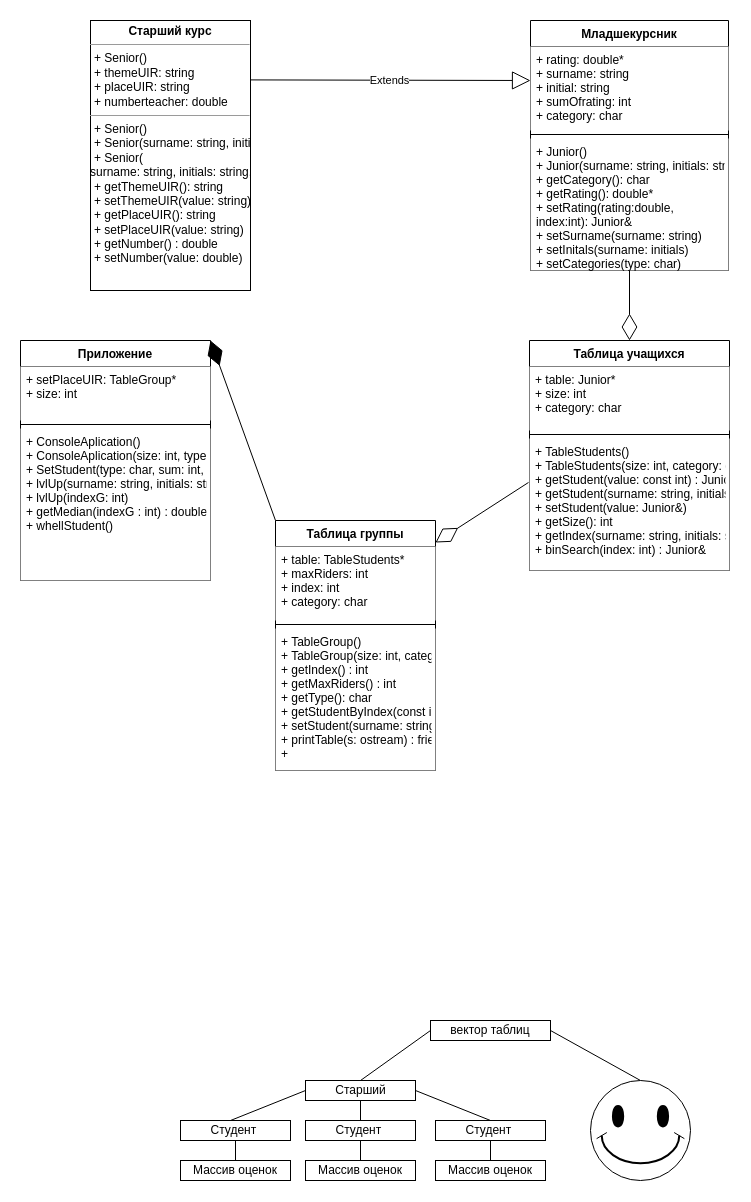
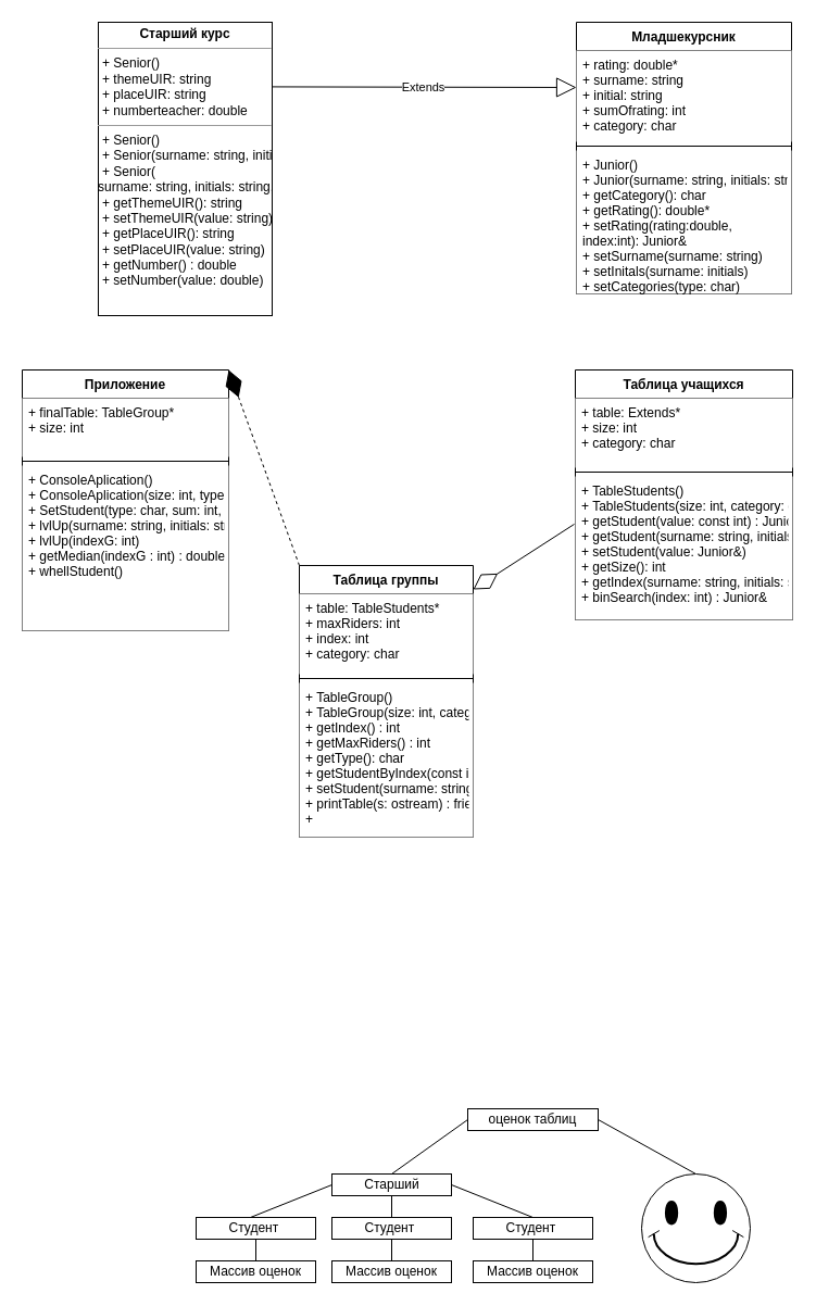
  <mxCell id="0" />
  <mxCell id="1" parent="0" />
- <mxCell id="2" value="вектор таблиц" style="rounded=0;whiteSpace=wrap;html=1;align=center;" parent="1" vertex="1"><mxGeometry x="430" y="1020" width="120" height="20" as="geometry" /></mxCell>
+ <mxCell id="2" value="оценок таблиц" style="rounded=0;whiteSpace=wrap;html=1;align=center;" parent="1" vertex="1"><mxGeometry x="430" y="1020" width="120" height="20" as="geometry" /></mxCell>
  <mxCell id="3" value="Старший&lt;br&gt;" style="html=1;align=center;" parent="1" vertex="1"><mxGeometry x="305" y="1080" width="110" height="20" as="geometry" /></mxCell>
  <mxCell id="4" value="Студент&amp;nbsp;" style="rounded=0;whiteSpace=wrap;html=1;align=center;" parent="1" vertex="1"><mxGeometry x="305" y="1120" width="110" height="20" as="geometry" /></mxCell>
  <mxCell id="5" value="" style="shape=crossbar;whiteSpace=wrap;html=1;rounded=1;direction=south;align=center;" parent="1" vertex="1"><mxGeometry x="350" y="1100" width="20" height="20" as="geometry" /></mxCell>
  <mxCell id="6" value="Студент&amp;nbsp;" style="rounded=0;whiteSpace=wrap;html=1;align=center;" parent="1" vertex="1"><mxGeometry x="435" y="1120" width="110" height="20" as="geometry" /></mxCell>
  <mxCell id="7" value="Студент&amp;nbsp;" style="rounded=0;whiteSpace=wrap;html=1;align=center;" parent="1" vertex="1"><mxGeometry x="180" y="1120" width="110" height="20" as="geometry" /></mxCell>
  <mxCell id="8" value="" style="endArrow=none;html=1;rounded=0;entryX=0;entryY=0.5;entryDx=0;entryDy=0;" parent="1" target="3" edge="1"><mxGeometry width="50" height="50" relative="1" as="geometry"><mxPoint x="230" y="1120" as="sourcePoint" /><mxPoint x="280" y="1070" as="targetPoint" /></mxGeometry></mxCell>
  <mxCell id="9" value="" style="endArrow=none;html=1;rounded=0;entryX=1;entryY=0.5;entryDx=0;entryDy=0;exitX=0.5;exitY=0;exitDx=0;exitDy=0;" parent="1" source="6" target="3" edge="1"><mxGeometry width="50" height="50" relative="1" as="geometry"><mxPoint x="380" y="1150" as="sourcePoint" /><mxPoint x="430" y="1100" as="targetPoint" /></mxGeometry></mxCell>
  <mxCell id="10" value="Массив оценок" style="rounded=0;whiteSpace=wrap;html=1;align=center;" parent="1" vertex="1"><mxGeometry x="435" y="1160" width="110" height="20" as="geometry" /></mxCell>
  <mxCell id="11" value="" style="shape=crossbar;whiteSpace=wrap;html=1;rounded=1;direction=south;align=center;" parent="1" vertex="1"><mxGeometry x="480" y="1140" width="20" height="20" as="geometry" /></mxCell>
  <mxCell id="12" value="Массив оценок" style="rounded=0;whiteSpace=wrap;html=1;align=center;" parent="1" vertex="1"><mxGeometry x="305" y="1160" width="110" height="20" as="geometry" /></mxCell>
  <mxCell id="13" value="" style="shape=crossbar;whiteSpace=wrap;html=1;rounded=1;direction=south;align=center;" parent="1" vertex="1"><mxGeometry x="350" y="1140" width="20" height="20" as="geometry" /></mxCell>
  <mxCell id="14" value="Массив оценок&lt;br&gt;" style="rounded=0;whiteSpace=wrap;html=1;align=center;" parent="1" vertex="1"><mxGeometry x="180" y="1160" width="110" height="20" as="geometry" /></mxCell>
  <mxCell id="15" value="" style="shape=crossbar;whiteSpace=wrap;html=1;rounded=1;direction=south;align=center;" parent="1" vertex="1"><mxGeometry x="225" y="1140" width="20" height="20" as="geometry" /></mxCell>
  <mxCell id="16" value="" style="endArrow=none;html=1;rounded=0;entryX=0;entryY=0.5;entryDx=0;entryDy=0;" parent="1" target="2" edge="1"><mxGeometry width="50" height="50" relative="1" as="geometry"><mxPoint x="360" y="1080" as="sourcePoint" /><mxPoint x="410" y="1030" as="targetPoint" /></mxGeometry></mxCell>
  <mxCell id="17" value="" style="endArrow=none;html=1;rounded=0;entryX=1;entryY=0.5;entryDx=0;entryDy=0;exitX=0.5;exitY=0;exitDx=0;exitDy=0;exitPerimeter=0;" parent="1" source="18" target="2" edge="1"><mxGeometry width="50" height="50" relative="1" as="geometry"><mxPoint x="620" y="1080" as="sourcePoint" /><mxPoint x="650" y="1030" as="targetPoint" /></mxGeometry></mxCell>
  <mxCell id="18" value="" style="verticalLabelPosition=bottom;verticalAlign=top;html=1;shape=mxgraph.basic.smiley" parent="1" vertex="1"><mxGeometry x="590" y="1080" width="100" height="100" as="geometry" /></mxCell>
  <mxCell id="19" value="Таблица учащихся" style="swimlane;fontStyle=1;align=center;verticalAlign=top;childLayout=stackLayout;horizontal=1;startSize=26;horizontalStack=0;resizeParent=1;resizeParentMax=0;resizeLast=0;collapsible=1;marginBottom=0;" parent="1" vertex="1"><mxGeometry x="529" y="340" width="200" height="230" as="geometry" /></mxCell>
- <mxCell id="20" value="+ table: Junior*&#10;+ size: int&#10;+ category: char" style="text;strokeColor=none;fillColor=default;align=left;verticalAlign=top;spacingLeft=4;spacingRight=4;overflow=hidden;rotatable=0;points=[[0,0.5],[1,0.5]];portConstraint=eastwest;" parent="19" vertex="1"><mxGeometry y="26" width="200" height="64" as="geometry" /></mxCell>
+ <mxCell id="20" value="+ table: Extends*&#10;+ size: int&#10;+ category: char" style="text;strokeColor=none;fillColor=default;align=left;verticalAlign=top;spacingLeft=4;spacingRight=4;overflow=hidden;rotatable=0;points=[[0,0.5],[1,0.5]];portConstraint=eastwest;" parent="19" vertex="1"><mxGeometry y="26" width="200" height="64" as="geometry" /></mxCell>
  <mxCell id="21" value="" style="line;strokeWidth=1;fillColor=none;align=left;verticalAlign=middle;spacingTop=-1;spacingLeft=3;spacingRight=3;rotatable=0;labelPosition=right;points=[];portConstraint=eastwest;" parent="19" vertex="1"><mxGeometry y="90" width="200" height="8" as="geometry" /></mxCell>
  <mxCell id="22" value="+ TableStudents()&#10;+ TableStudents(size: int, category: char)&#10;+ getStudent(value: const int) : Junior&amp;:&#10;+ getStudent(surname: string, initials:string)&#10;+ setStudent(value: Junior&amp;)&#10;+ getSize(): int&#10;+ getIndex(surname: string, initials: string): int&#10;+ binSearch(index: int) : Junior&amp;&#10; " style="text;strokeColor=none;fillColor=default;align=left;verticalAlign=top;spacingLeft=4;spacingRight=4;overflow=hidden;rotatable=0;points=[[0,0.5],[1,0.5]];portConstraint=eastwest;" parent="19" vertex="1"><mxGeometry y="98" width="200" height="132" as="geometry" /></mxCell>
  <mxCell id="23" value="Таблица группы" style="swimlane;fontStyle=1;align=center;verticalAlign=top;childLayout=stackLayout;horizontal=1;startSize=26;horizontalStack=0;resizeParent=1;resizeParentMax=0;resizeLast=0;collapsible=1;marginBottom=0;" parent="1" vertex="1"><mxGeometry x="275" y="520" width="160" height="250" as="geometry" /></mxCell>
  <mxCell id="24" value="+ table: TableStudents*&#10;+ maxRiders: int&#10;+ index: int &#10;+ category: char" style="text;strokeColor=none;fillColor=default;align=left;verticalAlign=top;spacingLeft=4;spacingRight=4;overflow=hidden;rotatable=0;points=[[0,0.5],[1,0.5]];portConstraint=eastwest;" parent="23" vertex="1"><mxGeometry y="26" width="160" height="74" as="geometry" /></mxCell>
  <mxCell id="25" value="" style="line;strokeWidth=1;fillColor=none;align=left;verticalAlign=middle;spacingTop=-1;spacingLeft=3;spacingRight=3;rotatable=0;labelPosition=right;points=[];portConstraint=eastwest;" parent="23" vertex="1"><mxGeometry y="100" width="160" height="8" as="geometry" /></mxCell>
  <mxCell id="26" value="+ TableGroup()&#10;+ TableGroup(size: int, category: char, index: int)&#10;+ getIndex() : int&#10;+ getMaxRiders() : int&#10;+ getType(): char&#10;+ getStudentByIndex(const int index): Junior&amp;&#10;+ setStudent(surname: string, initiasls: string, sum: int, type: char): &#10;+ printTable(s: ostream) : friend ostream&amp;&#10;+ " style="text;strokeColor=none;fillColor=default;align=left;verticalAlign=top;spacingLeft=4;spacingRight=4;overflow=hidden;rotatable=0;points=[[0,0.5],[1,0.5]];portConstraint=eastwest;" parent="23" vertex="1"><mxGeometry y="108" width="160" height="142" as="geometry" /></mxCell>
  <mxCell id="27" value="Приложение" style="swimlane;fontStyle=1;align=center;verticalAlign=top;childLayout=stackLayout;horizontal=1;startSize=26;horizontalStack=0;resizeParent=1;resizeParentMax=0;resizeLast=0;collapsible=1;marginBottom=0;" parent="1" vertex="1"><mxGeometry x="20" y="340" width="190" height="240" as="geometry" /></mxCell>
- <mxCell id="28" value="+ setPlaceUIR: TableGroup*&#10;+ size: int" style="text;strokeColor=none;fillColor=default;align=left;verticalAlign=top;spacingLeft=4;spacingRight=4;overflow=hidden;rotatable=0;points=[[0,0.5],[1,0.5]];portConstraint=eastwest;" parent="27" vertex="1"><mxGeometry y="26" width="190" height="54" as="geometry" /></mxCell>
+ <mxCell id="28" value="+ finalTable: TableGroup*&#10;+ size: int" style="text;strokeColor=none;fillColor=default;align=left;verticalAlign=top;spacingLeft=4;spacingRight=4;overflow=hidden;rotatable=0;points=[[0,0.5],[1,0.5]];portConstraint=eastwest;" parent="27" vertex="1"><mxGeometry y="26" width="190" height="54" as="geometry" /></mxCell>
  <mxCell id="29" value="" style="line;strokeWidth=1;fillColor=none;align=left;verticalAlign=middle;spacingTop=-1;spacingLeft=3;spacingRight=3;rotatable=0;labelPosition=right;points=[];portConstraint=eastwest;" parent="27" vertex="1"><mxGeometry y="80" width="190" height="8" as="geometry" /></mxCell>
  <mxCell id="30" value="+ ConsoleAplication()&#10;+ ConsoleAplication(size: int, type: char)&#10;+ SetStudent(type: char, sum: int, surname: string initial, indexG: int)&#10;+ lvlUp(surname: string, initials: string)&#10;+ lvlUp(indexG: int)&#10;+ getMedian(indexG : int) : double&#10;+ whellStudent()&#10;" style="text;strokeColor=none;fillColor=default;align=left;verticalAlign=top;spacingLeft=4;spacingRight=4;overflow=hidden;rotatable=0;points=[[0,0.5],[1,0.5]];portConstraint=eastwest;" parent="27" vertex="1"><mxGeometry y="88" width="190" height="152" as="geometry" /></mxCell>
  <mxCell id="31" value="Младшекурсник&#10;" style="swimlane;fontStyle=1;align=center;verticalAlign=top;childLayout=stackLayout;horizontal=1;startSize=26;horizontalStack=0;resizeParent=1;resizeParentMax=0;resizeLast=0;collapsible=1;marginBottom=0;" parent="1" vertex="1"><mxGeometry x="530" y="20" width="198" height="250" as="geometry" /></mxCell>
  <mxCell id="32" value="+ rating: double*&#10;+ surname: string&#10;+ initial: string&#10;+ sumOfrating: int&#10;+ category: char" style="text;strokeColor=none;fillColor=default;align=left;verticalAlign=top;spacingLeft=4;spacingRight=4;overflow=hidden;rotatable=0;points=[[0,0.5],[1,0.5]];portConstraint=eastwest;" parent="31" vertex="1"><mxGeometry y="26" width="198" height="84" as="geometry" /></mxCell>
  <mxCell id="33" value="" style="line;strokeWidth=1;fillColor=none;align=left;verticalAlign=middle;spacingTop=-1;spacingLeft=3;spacingRight=3;rotatable=0;labelPosition=right;points=[];portConstraint=eastwest;" parent="31" vertex="1"><mxGeometry y="110" width="198" height="8" as="geometry" /></mxCell>
  <mxCell id="34" value="+ Junior()&#10;+ Junior(surname: string, initials: string, sum: int)&#10;+ getCategory(): char&#10;+ getRating(): double*&#10;+ setRating(rating:double, &#10;index:int): Junior&amp;&#10;+ setSurname(surname: string)&#10;+ setInitals(surname: initials)&#10;+ setCategories(type: char)&#10;&#10;" style="text;strokeColor=none;fillColor=default;align=left;verticalAlign=top;spacingLeft=4;spacingRight=4;overflow=hidden;rotatable=0;points=[[0,0.5],[1,0.5]];portConstraint=eastwest;" parent="31" vertex="1"><mxGeometry y="118" width="198" height="132" as="geometry" /></mxCell>
  <mxCell id="35" value="Extends" style="endArrow=block;endSize=16;endFill=0;html=1;rounded=0;exitX=0.994;exitY=0.22;exitDx=0;exitDy=0;exitPerimeter=0;" parent="1" source="36" edge="1"><mxGeometry width="160" relative="1" as="geometry"><mxPoint x="248.72" y="102.26" as="sourcePoint" /><mxPoint x="530" y="80" as="targetPoint" /></mxGeometry></mxCell>
  <mxCell id="36" value="&lt;p style=&quot;margin: 0px ; margin-top: 4px ; text-align: center&quot;&gt;&lt;b&gt;Старший курс&lt;/b&gt;&lt;/p&gt;&lt;hr size=&quot;1&quot;&gt;&lt;p style=&quot;margin: 0px ; margin-left: 4px&quot;&gt;+ Senior()&lt;/p&gt;&lt;p style=&quot;margin: 0px ; margin-left: 4px&quot;&gt;+ themeUIR: string&lt;/p&gt;&lt;p style=&quot;margin: 0px ; margin-left: 4px&quot;&gt;+ placeUIR: string&lt;/p&gt;&lt;p style=&quot;margin: 0px ; margin-left: 4px&quot;&gt;+ numberteacher: double&lt;/p&gt;&lt;hr size=&quot;1&quot;&gt;&lt;p style=&quot;margin: 0px ; margin-left: 4px&quot;&gt;+ Senior()&lt;/p&gt;&lt;p style=&quot;margin: 0px ; margin-left: 4px&quot;&gt;+ Senior(surname: string, initials: string, sum: int)&lt;/p&gt;&lt;p style=&quot;margin: 0px ; margin-left: 4px&quot;&gt;+ Senior(&lt;/p&gt;surname: string, initials: string, sum: iint, numberTeacher: double, themeUIR: string, placeUIR: string&amp;nbsp;&lt;br&gt;&lt;p style=&quot;margin: 0px ; margin-left: 4px&quot;&gt;+ getThemeUIR(): string&lt;/p&gt;&lt;p style=&quot;margin: 0px ; margin-left: 4px&quot;&gt;+ setThemeUIR(value: string)&lt;/p&gt;&lt;p style=&quot;margin: 0px ; margin-left: 4px&quot;&gt;+ getPlaceUIR(): string&lt;/p&gt;&lt;p style=&quot;margin: 0px ; margin-left: 4px&quot;&gt;+ setPlaceUIR(value: string)&lt;/p&gt;&lt;p style=&quot;margin: 0px ; margin-left: 4px&quot;&gt;+ getNumber() : double&lt;/p&gt;&lt;p style=&quot;margin: 0px ; margin-left: 4px&quot;&gt;+ setNumber(value: double)&lt;/p&gt;" style="verticalAlign=top;align=left;overflow=fill;fontSize=12;fontFamily=Helvetica;html=1;fillColor=default;" parent="1" vertex="1"><mxGeometry x="90" y="20" width="160" height="270" as="geometry" /></mxCell>
- <mxCell id="37" value="" style="endArrow=diamondThin;endFill=1;endSize=24;html=1;rounded=0;entryX=1;entryY=0;entryDx=0;entryDy=0;exitX=0;exitY=0;exitDx=0;exitDy=0;" parent="1" source="23" target="27" edge="1"><mxGeometry width="160" relative="1" as="geometry"><mxPoint x="330" y="460" as="sourcePoint" /><mxPoint x="490" y="460" as="targetPoint" /></mxGeometry></mxCell>
+ <mxCell id="37" value="" style="endArrow=diamondThin;endFill=1;endSize=24;html=1;rounded=0;entryX=1;entryY=0;entryDx=0;entryDy=0;exitX=0;exitY=0;exitDx=0;exitDy=0;dashed=1;" parent="1" source="23" target="27" edge="1"><mxGeometry width="160" relative="1" as="geometry"><mxPoint x="330" y="460" as="sourcePoint" /><mxPoint x="490" y="460" as="targetPoint" /></mxGeometry></mxCell>
  <mxCell id="38" value="" style="endArrow=diamondThin;endFill=0;endSize=24;html=1;rounded=0;entryX=1;entryY=0.088;entryDx=0;entryDy=0;entryPerimeter=0;exitX=-0.005;exitY=0.333;exitDx=0;exitDy=0;exitPerimeter=0;" parent="1" source="22" target="23" edge="1"><mxGeometry width="160" relative="1" as="geometry"><mxPoint x="480" y="610" as="sourcePoint" /><mxPoint x="530" y="520" as="targetPoint" /></mxGeometry></mxCell>
- <mxCell id="39" value="" style="endArrow=diamondThin;endFill=0;endSize=24;html=1;rounded=0;entryX=0.5;entryY=0;entryDx=0;entryDy=0;exitX=0.5;exitY=1;exitDx=0;exitDy=0;" parent="1" source="31" target="19" edge="1"><mxGeometry width="160" relative="1" as="geometry"><mxPoint x="713" y="269.996" as="sourcePoint" /><mxPoint x="620" y="330.04" as="targetPoint" /></mxGeometry></mxCell>
